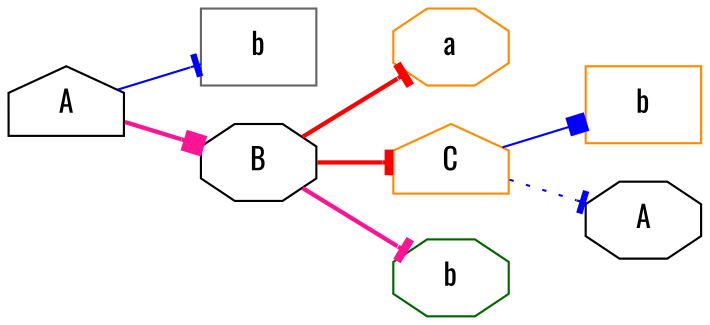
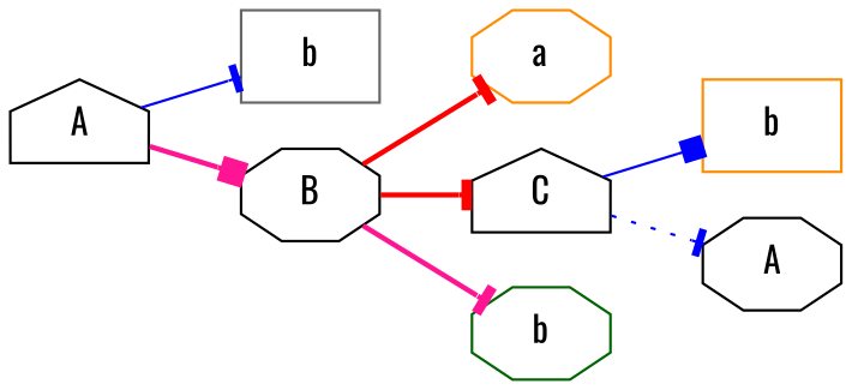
  digraph {
    rankdir=LR
    fontname=Oswald
    node [color=black shape=octagon fontname=Oswald]
    edge [color=blue style=bold arrowhead=tee fontname=Oswald]
    n1 [label=A shape=house]
    n2 [label=b color=gray40 shape=box]
    n3 [label=B]
    n4 [label=a color=darkorange]
-   n5 [label=C color=darkorange shape=house]
+   n5 [label=C shape=house]
    n6 [label=b color=darkgreen]
    n7 [label=b color=darkorange shape=box]
    n8 [label=A]
    n1 -> n2 [style=solid]
    n1 -> n3 [color=deeppink arrowhead=box]
    n3 -> n4 [color=red]
    n3 -> n5 [color=red]
    n3 -> n6 [color=deeppink]
    n5 -> n7 [style=solid arrowhead=box]
    n5 -> n8 [style=dotted]
  }
